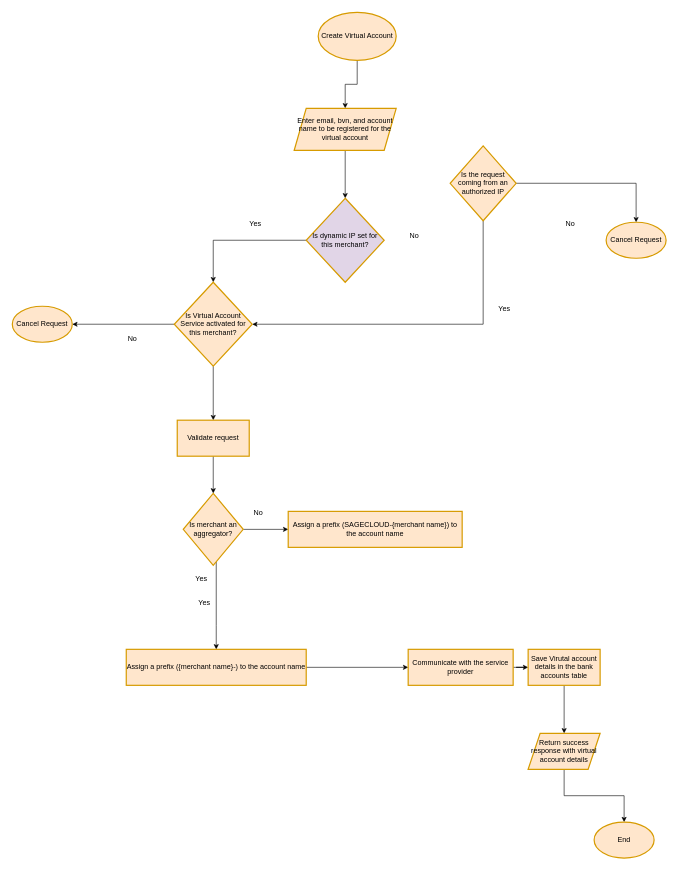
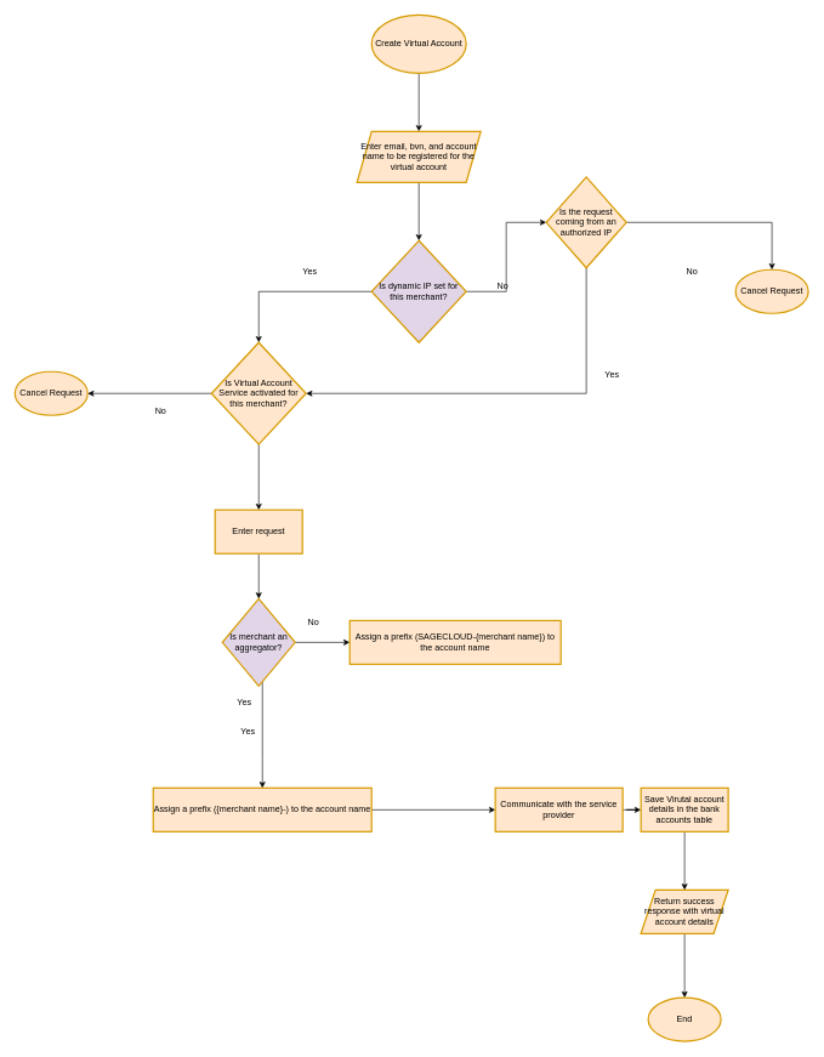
  <mxCell id="0" />
  <mxCell id="1" parent="0" />
  <mxCell id="2" value="" style="edgeStyle=orthogonalEdgeStyle;rounded=0;orthogonalLoop=1;jettySize=auto;html=1;" edge="1" parent="1" source="3" target="5"><mxGeometry relative="1" as="geometry" /></mxCell>
- <mxCell id="3" value="Create Virtual Account" style="strokeWidth=2;html=1;shape=mxgraph.flowchart.start_1;whiteSpace=wrap;fillColor=#ffe6cc;strokeColor=#d79b00;" vertex="1" parent="1"><mxGeometry x="530" y="20" width="130" height="80" as="geometry" /></mxCell>
+ <mxCell id="3" value="Create Virtual Account" style="strokeWidth=2;html=1;shape=mxgraph.flowchart.start_1;whiteSpace=wrap;fillColor=#ffe6cc;strokeColor=#d79b00;" vertex="1" parent="1"><mxGeometry x="510" y="20" width="130" height="80" as="geometry" /></mxCell>
  <mxCell id="4" value="" style="edgeStyle=orthogonalEdgeStyle;rounded=0;orthogonalLoop=1;jettySize=auto;html=1;" edge="1" parent="1" source="5" target="8"><mxGeometry relative="1" as="geometry" /></mxCell>
  <mxCell id="5" value="Enter email, bvn, and account name to be registered for the virtual account" style="shape=parallelogram;perimeter=parallelogramPerimeter;whiteSpace=wrap;html=1;fixedSize=1;strokeWidth=2;fillColor=#ffe6cc;strokeColor=#d79b00;" vertex="1" parent="1"><mxGeometry x="490" y="180" width="170" height="70" as="geometry" /></mxCell>
+ <mxCell id="6" value="" style="edgeStyle=orthogonalEdgeStyle;rounded=0;orthogonalLoop=1;jettySize=auto;html=1;" edge="1" parent="1" source="8" target="11"><mxGeometry relative="1" as="geometry" /></mxCell>
  <mxCell id="7" value="" style="edgeStyle=orthogonalEdgeStyle;rounded=0;orthogonalLoop=1;jettySize=auto;html=1;" edge="1" parent="1" source="8" target="17"><mxGeometry relative="1" as="geometry"><Array as="points"><mxPoint x="355" y="400" /></Array></mxGeometry></mxCell>
  <mxCell id="8" value="Is dynamic IP set for this merchant?" style="rhombus;whiteSpace=wrap;html=1;fillColor=#e1d5e7;strokeColor=#d79b00;strokeWidth=2;" vertex="1" parent="1"><mxGeometry x="510" y="330" width="130" height="140" as="geometry" /></mxCell>
  <mxCell id="9" value="" style="edgeStyle=orthogonalEdgeStyle;rounded=0;orthogonalLoop=1;jettySize=auto;html=1;" edge="1" parent="1" source="11" target="14"><mxGeometry relative="1" as="geometry" /></mxCell>
  <mxCell id="10" value="" style="edgeStyle=orthogonalEdgeStyle;rounded=0;orthogonalLoop=1;jettySize=auto;html=1;entryX=1;entryY=0.5;entryDx=0;entryDy=0;" edge="1" parent="1" source="11" target="17"><mxGeometry relative="1" as="geometry"><mxPoint x="805" y="575" as="targetPoint" /><Array as="points"><mxPoint x="805" y="540" /><mxPoint x="420" y="540" /></Array></mxGeometry></mxCell>
  <mxCell id="11" value="Is the request coming from an authorized IP" style="rhombus;whiteSpace=wrap;html=1;fillColor=#ffe6cc;strokeColor=#d79b00;strokeWidth=2;" vertex="1" parent="1"><mxGeometry x="750" y="242.5" width="110" height="125" as="geometry" /></mxCell>
  <mxCell id="12" value="No&lt;div&gt;&lt;br&gt;&lt;/div&gt;" style="text;html=1;align=center;verticalAlign=middle;resizable=0;points=[];autosize=1;strokeColor=none;fillColor=none;" vertex="1" parent="1"><mxGeometry x="670" y="380" width="40" height="40" as="geometry" /></mxCell>
  <mxCell id="13" value="Yes" style="text;html=1;align=center;verticalAlign=middle;resizable=0;points=[];autosize=1;strokeColor=none;fillColor=none;" vertex="1" parent="1"><mxGeometry x="405" y="358" width="40" height="30" as="geometry" /></mxCell>
  <mxCell id="14" value="Cancel Request" style="strokeWidth=2;html=1;shape=mxgraph.flowchart.start_1;whiteSpace=wrap;fillColor=#ffe6cc;strokeColor=#d79b00;" vertex="1" parent="1"><mxGeometry x="1010" y="370" width="100" height="60" as="geometry" /></mxCell>
  <mxCell id="15" value="" style="edgeStyle=orthogonalEdgeStyle;rounded=0;orthogonalLoop=1;jettySize=auto;html=1;entryX=0.5;entryY=0;entryDx=0;entryDy=0;" edge="1" parent="1" source="17" target="22"><mxGeometry relative="1" as="geometry"><mxPoint x="355" y="1010" as="targetPoint" /></mxGeometry></mxCell>
  <mxCell id="16" value="" style="edgeStyle=orthogonalEdgeStyle;rounded=0;orthogonalLoop=1;jettySize=auto;html=1;entryX=1;entryY=0.5;entryDx=0;entryDy=0;entryPerimeter=0;" edge="1" parent="1" source="17" target="32"><mxGeometry relative="1" as="geometry"><mxPoint x="230" y="820" as="targetPoint" /></mxGeometry></mxCell>
  <mxCell id="17" value="Is Virtual Account Service activated for this merchant?" style="rhombus;whiteSpace=wrap;html=1;fillColor=#ffe6cc;strokeColor=#d79b00;strokeWidth=2;" vertex="1" parent="1"><mxGeometry x="290" y="470" width="130" height="140" as="geometry" /></mxCell>
  <mxCell id="18" value="No" style="text;html=1;align=center;verticalAlign=middle;resizable=0;points=[];autosize=1;strokeColor=none;fillColor=none;" vertex="1" parent="1"><mxGeometry x="930" y="358" width="40" height="30" as="geometry" /></mxCell>
  <mxCell id="19" value="Yes" style="text;html=1;align=center;verticalAlign=middle;resizable=0;points=[];autosize=1;strokeColor=none;fillColor=none;" vertex="1" parent="1"><mxGeometry x="820" y="500" width="40" height="30" as="geometry" /></mxCell>
  <mxCell id="20" value="&lt;span style=&quot;color: rgba(0, 0, 0, 0); font-family: monospace; font-size: 0px; text-align: start;&quot;&gt;%3CmxGraphModel%3E%3Croot%3E%3CmxCell%20id%3D%220%22%2F%3E%3CmxCell%20id%3D%221%22%20parent%3D%220%22%2F%3E%3CmxCell%20id%3D%222%22%20value%3D%22%22%20style%3D%22edgeStyle%3DorthogonalEdgeStyle%3Brounded%3D0%3BorthogonalLoop%3D1%3BjettySize%3Dauto%3Bhtml%3D1%3B%22%20edge%3D%221%22%20source%3D%223%22%20target%3D%227%22%20parent%3D%221%22%3E%3CmxGeometry%20relative%3D%221%22%20as%3D%22geometry%22%2F%3E%3C%2FmxCell%3E%3CmxCell%20id%3D%223%22%20value%3D%22Validate%20request%22%20style%3D%22whiteSpace%3Dwrap%3Bhtml%3D1%3BfillColor%3D%23ffe6cc%3BstrokeColor%3D%23d79b00%3BstrokeWidth%3D2%3B%22%20vertex%3D%221%22%20parent%3D%221%22%3E%3CmxGeometry%20x%3D%22-20%22%20y%3D%22690%22%20width%3D%22120%22%20height%3D%2270%22%20as%3D%22geometry%22%2F%3E%3C%2FmxCell%3E%3CmxCell%20id%3D%224%22%20value%3D%22Yes%22%20style%3D%22text%3Bhtml%3D1%3Balign%3Dcenter%3BverticalAlign%3Dmiddle%3Bresizable%3D0%3Bpoints%3D%5B%5D%3Bautosize%3D1%3BstrokeColor%3Dnone%3BfillColor%3Dnone%3B%22%20vertex%3D%221%22%20parent%3D%221%22%3E%3CmxGeometry%20x%3D%22340%22%20y%3D%22678%22%20width%3D%2240%22%20height%3D%2230%22%20as%3D%22geometry%22%2F%3E%3C%2FmxCell%3E%3CmxCell%20id%3D%225%22%20value%3D%22%22%20style%3D%22edgeStyle%3DorthogonalEdgeStyle%3Brounded%3D0%3BorthogonalLoop%3D1%3BjettySize%3Dauto%3Bhtml%3D1%3B%22%20edge%3D%221%22%20source%3D%227%22%20target%3D%228%22%20parent%3D%221%22%3E%3CmxGeometry%20relative%3D%221%22%20as%3D%22geometry%22%2F%3E%3C%2FmxCell%3E%3CmxCell%20id%3D%226%22%20value%3D%22%22%20style%3D%22edgeStyle%3DorthogonalEdgeStyle%3Brounded%3D0%3BorthogonalLoop%3D1%3BjettySize%3Dauto%3Bhtml%3D1%3B%22%20edge%3D%221%22%20source%3D%227%22%20target%3D%2210%22%20parent%3D%221%22%3E%3CmxGeometry%20relative%3D%221%22%20as%3D%22geometry%22%3E%3CArray%20as%3D%22points%22%3E%3CmxPoint%20x%3D%2240%22%20y%3D%221050%22%2F%3E%3CmxPoint%20x%3D%2240%22%20y%3D%221050%22%2F%3E%3C%2FArray%3E%3C%2FmxGeometry%3E%3C%2FmxCell%3E%3CmxCell%20id%3D%227%22%20value%3D%22Is%20merchant%20an%20aggregator%3F%22%20style%3D%22rhombus%3BwhiteSpace%3Dwrap%3Bhtml%3D1%3BfillColor%3D%23ffe6cc%3BstrokeColor%3D%23d79b00%3BstrokeWidth%3D2%3B%22%20vertex%3D%221%22%20parent%3D%221%22%3E%3CmxGeometry%20x%3D%22-10%22%20y%3D%22830%22%20width%3D%22100%22%20height%3D%22120%22%20as%3D%22geometry%22%2F%3E%3C%2FmxCell%3E%3CmxCell%20id%3D%228%22%20value%3D%22Assign%20a%20prefix%20(SAGECLOUD-%7Bmerchant%20name%7D)%20to%20the%20account%20name%22%20style%3D%22whiteSpace%3Dwrap%3Bhtml%3D1%3BfillColor%3D%23ffe6cc%3BstrokeColor%3D%23d79b00%3BstrokeWidth%3D2%3B%22%20vertex%3D%221%22%20parent%3D%221%22%3E%3CmxGeometry%20x%3D%22160%22%20y%3D%22860%22%20width%3D%22290%22%20height%3D%2260%22%20as%3D%22geometry%22%2F%3E%3C%2FmxCell%3E%3CmxCell%20id%3D%229%22%20value%3D%22No%22%20style%3D%22text%3Bhtml%3D1%3Balign%3Dcenter%3BverticalAlign%3Dmiddle%3Bresizable%3D0%3Bpoints%3D%5B%5D%3Bautosize%3D1%3BstrokeColor%3Dnone%3BfillColor%3Dnone%3B%22%20vertex%3D%221%22%20parent%3D%221%22%3E%3CmxGeometry%20x%3D%2290%22%20y%3D%22848%22%20width%3D%2240%22%20height%3D%2230%22%20as%3D%22geometry%22%2F%3E%3C%2FmxCell%3E%3CmxCell%20id%3D%2210%22%20value%3D%22Assign%20a%20prefix%20(%7Bmerchant%20name%7D-)%20to%20the%20account%20name%22%20style%3D%22whiteSpace%3Dwrap%3Bhtml%3D1%3BfillColor%3D%23ffe6cc%3BstrokeColor%3D%23d79b00%3BstrokeWidth%3D2%3B%22%20vertex%3D%221%22%20parent%3D%221%22%3E%3CmxGeometry%20x%3D%22-110%22%20y%3D%221090%22%20width%3D%22300%22%20height%3D%2260%22%20as%3D%22geometry%22%2F%3E%3C%2FmxCell%3E%3CmxCell%20id%3D%2211%22%20value%3D%22Yes%22%20style%3D%22text%3Bhtml%3D1%3Balign%3Dcenter%3BverticalAlign%3Dmiddle%3Bresizable%3D0%3Bpoints%3D%5B%5D%3Bautosize%3D1%3BstrokeColor%3Dnone%3BfillColor%3Dnone%3B%22%20vertex%3D%221%22%20parent%3D%221%22%3E%3CmxGeometry%20y%3D%22998%22%20width%3D%2240%22%20height%3D%2230%22%20as%3D%22geometry%22%2F%3E%3C%2FmxCell%3E%3C%2Froot%3E%3C%2FmxGraphModel%3E&lt;/span&gt;" style="text;html=1;align=center;verticalAlign=middle;resizable=0;points=[];autosize=1;strokeColor=none;fillColor=none;" vertex="1" parent="1"><mxGeometry x="370" y="1198" width="20" height="30" as="geometry" /></mxCell>
  <mxCell id="21" value="" style="edgeStyle=orthogonalEdgeStyle;rounded=0;orthogonalLoop=1;jettySize=auto;html=1;" edge="1" parent="1" source="22" target="26"><mxGeometry relative="1" as="geometry" /></mxCell>
- <mxCell id="22" value="Validate request" style="whiteSpace=wrap;html=1;fillColor=#ffe6cc;strokeColor=#d79b00;strokeWidth=2;" vertex="1" parent="1"><mxGeometry x="295" y="700" width="120" height="60" as="geometry" /></mxCell>
+ <mxCell id="22" value="Enter request" style="whiteSpace=wrap;html=1;fillColor=#ffe6cc;strokeColor=#d79b00;strokeWidth=2;" vertex="1" parent="1"><mxGeometry x="295" y="700" width="120" height="60" as="geometry" /></mxCell>
  <mxCell id="23" value="Yes" style="text;html=1;align=center;verticalAlign=middle;resizable=0;points=[];autosize=1;strokeColor=none;fillColor=none;" vertex="1" parent="1"><mxGeometry x="315" y="950" width="40" height="30" as="geometry" /></mxCell>
  <mxCell id="24" value="" style="edgeStyle=orthogonalEdgeStyle;rounded=0;orthogonalLoop=1;jettySize=auto;html=1;" edge="1" parent="1" source="26" target="27"><mxGeometry relative="1" as="geometry" /></mxCell>
  <mxCell id="25" value="" style="edgeStyle=orthogonalEdgeStyle;rounded=0;orthogonalLoop=1;jettySize=auto;html=1;" edge="1" parent="1" source="26" target="30"><mxGeometry relative="1" as="geometry"><Array as="points"><mxPoint x="360" y="1042" /><mxPoint x="360" y="1042" /></Array></mxGeometry></mxCell>
- <mxCell id="26" value="Is merchant an aggregator?" style="rhombus;whiteSpace=wrap;html=1;fillColor=#ffe6cc;strokeColor=#d79b00;strokeWidth=2;" vertex="1" parent="1"><mxGeometry x="305" y="822" width="100" height="120" as="geometry" /></mxCell>
+ <mxCell id="26" value="Is merchant an aggregator?" style="rhombus;whiteSpace=wrap;html=1;fillColor=#e1d5e7;strokeColor=#d79b00;strokeWidth=2;" vertex="1" parent="1"><mxGeometry x="305" y="822" width="100" height="120" as="geometry" /></mxCell>
  <mxCell id="27" value="Assign a prefix (SAGECLOUD-{merchant name}) to the account name" style="whiteSpace=wrap;html=1;fillColor=#ffe6cc;strokeColor=#d79b00;strokeWidth=2;" vertex="1" parent="1"><mxGeometry x="480" y="852" width="290" height="60" as="geometry" /></mxCell>
  <mxCell id="28" value="No" style="text;html=1;align=center;verticalAlign=middle;resizable=0;points=[];autosize=1;strokeColor=none;fillColor=none;" vertex="1" parent="1"><mxGeometry x="410" y="840" width="40" height="30" as="geometry" /></mxCell>
  <mxCell id="29" value="" style="edgeStyle=orthogonalEdgeStyle;rounded=0;orthogonalLoop=1;jettySize=auto;html=1;" edge="1" parent="1" source="30" target="35"><mxGeometry relative="1" as="geometry" /></mxCell>
  <mxCell id="30" value="Assign a prefix ({merchant name}-) to the account name" style="whiteSpace=wrap;html=1;fillColor=#ffe6cc;strokeColor=#d79b00;strokeWidth=2;" vertex="1" parent="1"><mxGeometry x="210" y="1082" width="300" height="60" as="geometry" /></mxCell>
  <mxCell id="31" value="Yes" style="text;html=1;align=center;verticalAlign=middle;resizable=0;points=[];autosize=1;strokeColor=none;fillColor=none;" vertex="1" parent="1"><mxGeometry x="320" y="990" width="40" height="30" as="geometry" /></mxCell>
  <mxCell id="32" value="Cancel Request" style="strokeWidth=2;html=1;shape=mxgraph.flowchart.start_1;whiteSpace=wrap;fillColor=#ffe6cc;strokeColor=#d79b00;" vertex="1" parent="1"><mxGeometry x="20" y="510" width="100" height="60" as="geometry" /></mxCell>
  <mxCell id="33" value="No" style="text;html=1;align=center;verticalAlign=middle;resizable=0;points=[];autosize=1;strokeColor=none;fillColor=none;" vertex="1" parent="1"><mxGeometry x="200" y="550" width="40" height="30" as="geometry" /></mxCell>
  <mxCell id="34" value="" style="edgeStyle=orthogonalEdgeStyle;rounded=0;orthogonalLoop=1;jettySize=auto;html=1;" edge="1" parent="1" source="35" target="37"><mxGeometry relative="1" as="geometry" /></mxCell>
  <mxCell id="35" value="Communicate with the service provider" style="whiteSpace=wrap;html=1;fillColor=#ffe6cc;strokeColor=#d79b00;strokeWidth=2;" vertex="1" parent="1"><mxGeometry x="680" y="1082" width="175" height="60" as="geometry" /></mxCell>
  <mxCell id="36" value="" style="edgeStyle=orthogonalEdgeStyle;rounded=0;orthogonalLoop=1;jettySize=auto;html=1;" edge="1" parent="1" source="37" target="39"><mxGeometry relative="1" as="geometry" /></mxCell>
  <mxCell id="37" value="Save Virutal account details in the bank accounts table" style="whiteSpace=wrap;html=1;fillColor=#ffe6cc;strokeColor=#d79b00;strokeWidth=2;" vertex="1" parent="1"><mxGeometry x="880" y="1082" width="120" height="60" as="geometry" /></mxCell>
  <mxCell id="38" value="" style="edgeStyle=orthogonalEdgeStyle;rounded=0;orthogonalLoop=1;jettySize=auto;html=1;entryX=0.5;entryY=0;entryDx=0;entryDy=0;entryPerimeter=0;" edge="1" parent="1" source="39" target="40"><mxGeometry relative="1" as="geometry"><mxPoint x="940" y="1352" as="targetPoint" /></mxGeometry></mxCell>
  <mxCell id="39" value="Return success response with virtual account details" style="shape=parallelogram;perimeter=parallelogramPerimeter;whiteSpace=wrap;html=1;fixedSize=1;fillColor=#ffe6cc;strokeColor=#d79b00;strokeWidth=2;" vertex="1" parent="1"><mxGeometry x="880" y="1222" width="120" height="60" as="geometry" /></mxCell>
- <mxCell id="40" value="End" style="strokeWidth=2;html=1;shape=mxgraph.flowchart.start_1;whiteSpace=wrap;fillColor=#ffe6cc;strokeColor=#d79b00;" vertex="1" parent="1"><mxGeometry x="990" y="1370" width="100" height="60" as="geometry" /></mxCell>
+ <mxCell id="40" value="End" style="strokeWidth=2;html=1;shape=mxgraph.flowchart.start_1;whiteSpace=wrap;fillColor=#ffe6cc;strokeColor=#d79b00;" vertex="1" parent="1"><mxGeometry x="890" y="1370" width="100" height="60" as="geometry" /></mxCell>
